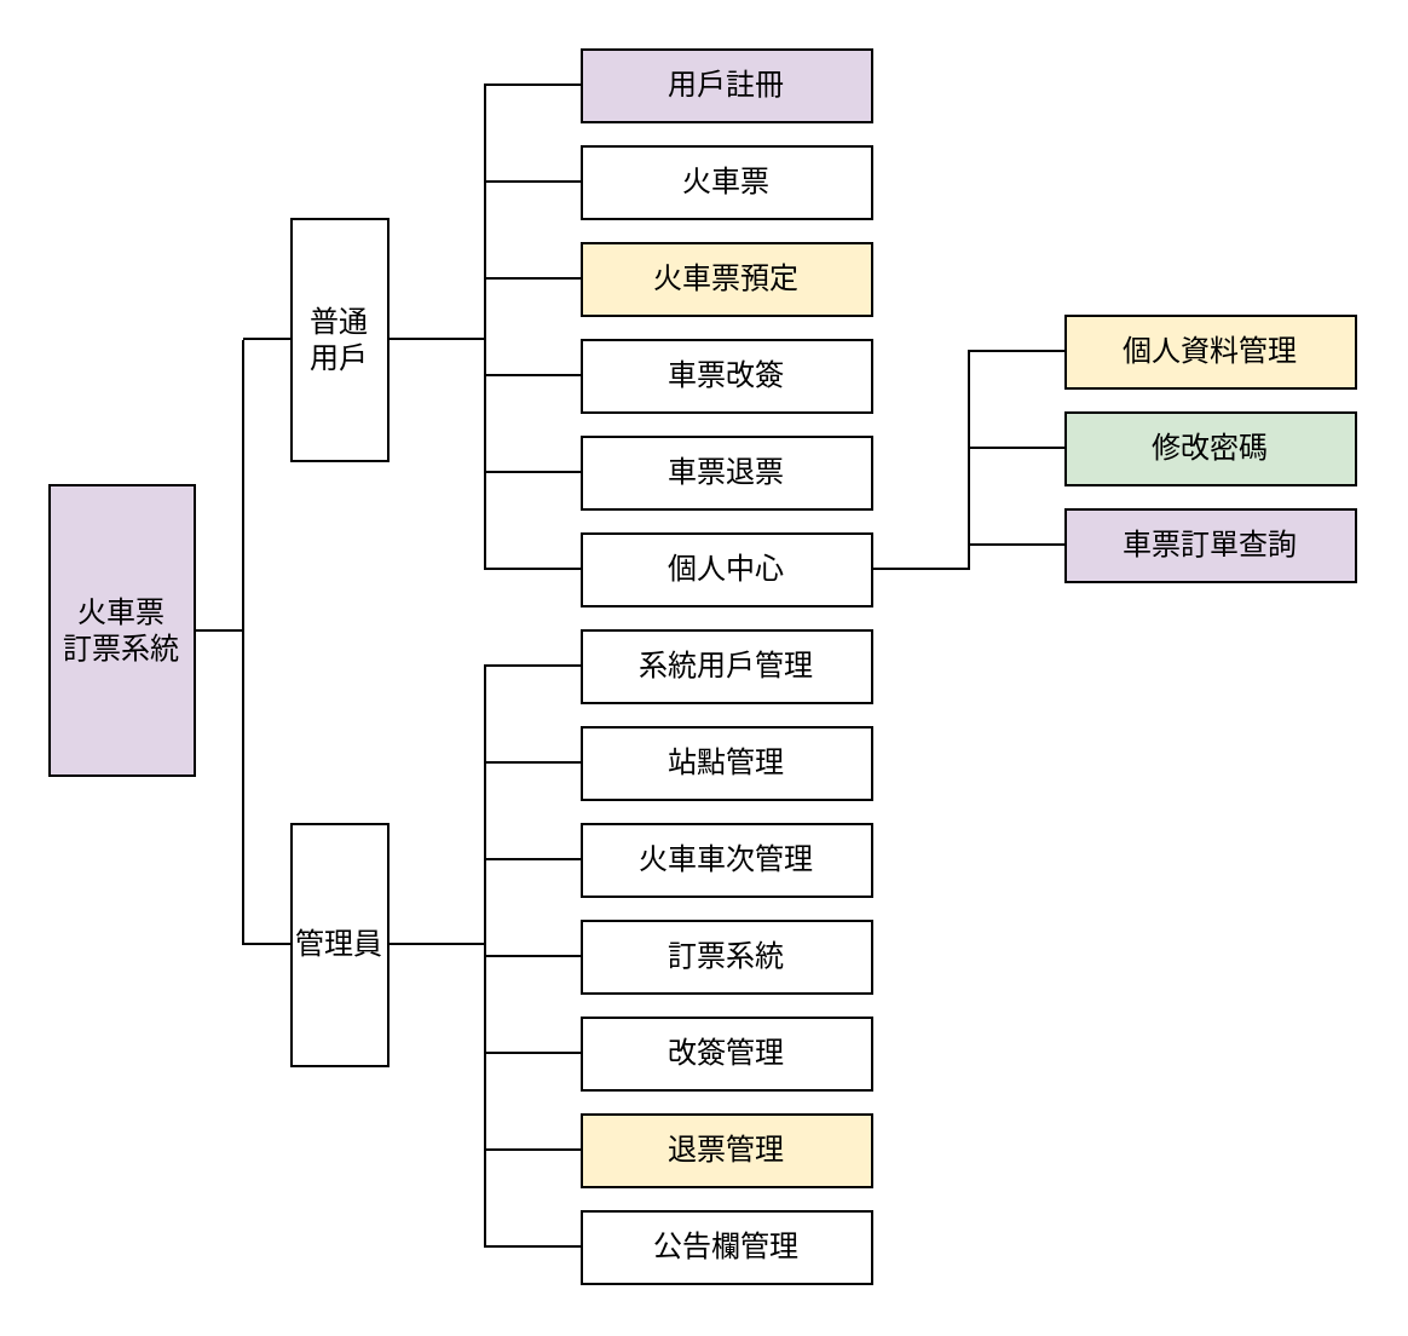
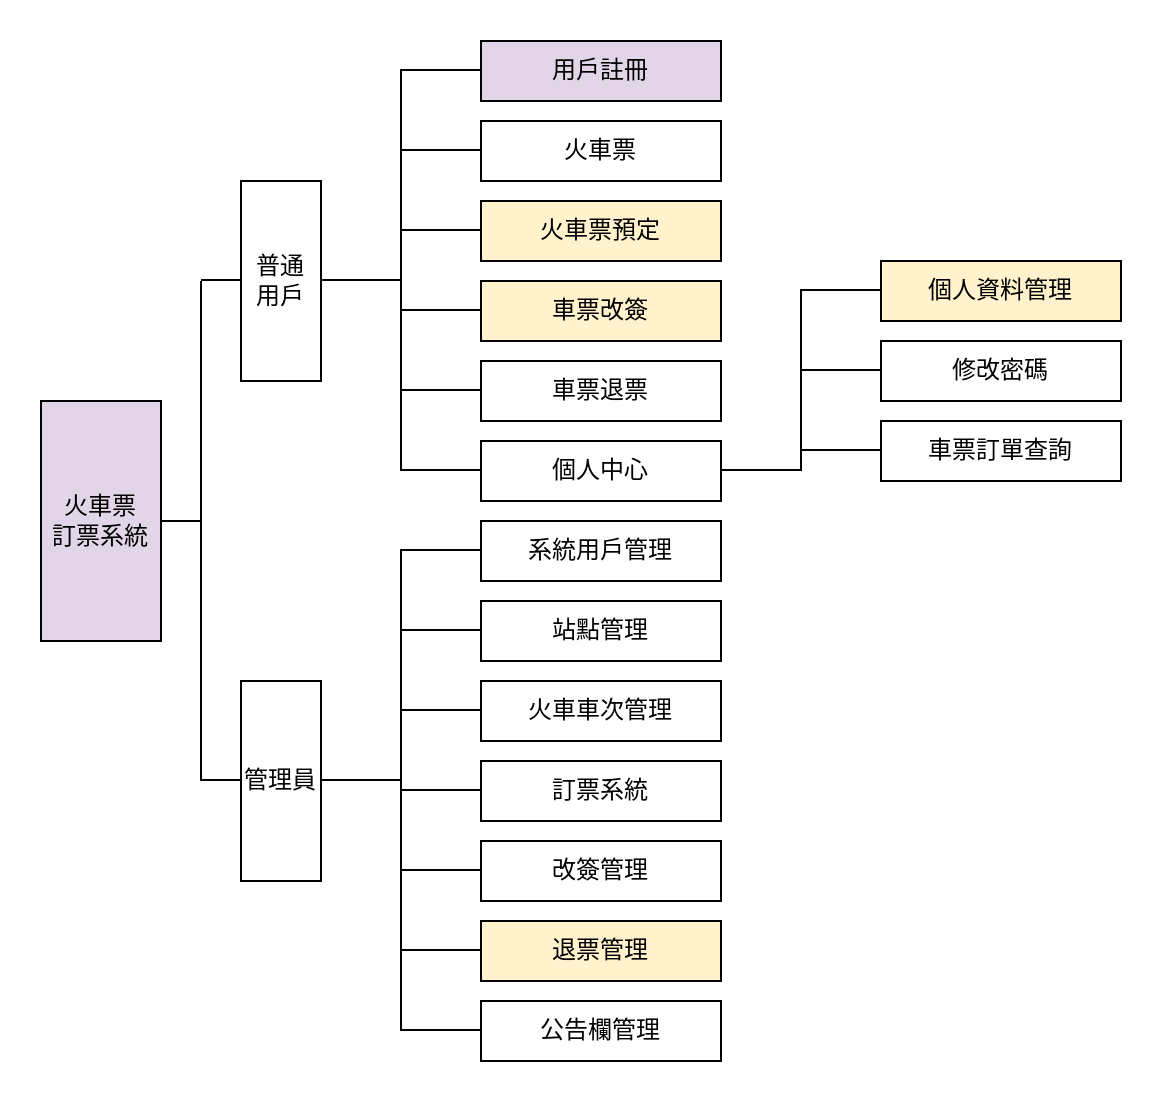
  <mxCell id="0" />
  <mxCell id="1" parent="0" />
  <mxCell id="2" value="用戶註冊" style="rounded=0;whiteSpace=wrap;html=1;fillColor=#e1d5e7;" vertex="1" parent="1"><mxGeometry x="240" y="20" width="120" height="30" as="geometry" /></mxCell>
  <mxCell id="3" value="火車票" style="rounded=0;whiteSpace=wrap;html=1;" vertex="1" parent="1"><mxGeometry x="240" y="60" width="120" height="30" as="geometry" /></mxCell>
  <mxCell id="4" value="退票管理" style="rounded=0;whiteSpace=wrap;html=1;fillColor=#fff2cc;" vertex="1" parent="1"><mxGeometry x="240" y="460" width="120" height="30" as="geometry" /></mxCell>
- <mxCell id="5" value="車票改簽" style="rounded=0;whiteSpace=wrap;html=1;" vertex="1" parent="1"><mxGeometry x="240" y="140" width="120" height="30" as="geometry" /></mxCell>
+ <mxCell id="5" value="車票改簽" style="rounded=0;whiteSpace=wrap;html=1;fillColor=#fff2cc;" vertex="1" parent="1"><mxGeometry x="240" y="140" width="120" height="30" as="geometry" /></mxCell>
  <mxCell id="6" value="火車票預定" style="rounded=0;whiteSpace=wrap;html=1;fillColor=#fff2cc;" vertex="1" parent="1"><mxGeometry x="240" y="100" width="120" height="30" as="geometry" /></mxCell>
  <mxCell id="7" value="車票退票" style="rounded=0;whiteSpace=wrap;html=1;" vertex="1" parent="1"><mxGeometry x="240" y="180" width="120" height="30" as="geometry" /></mxCell>
  <mxCell id="8" value="個人中心" style="rounded=0;whiteSpace=wrap;html=1;" vertex="1" parent="1"><mxGeometry x="240" y="220" width="120" height="30" as="geometry" /></mxCell>
  <mxCell id="9" value="系統用戶管理" style="rounded=0;whiteSpace=wrap;html=1;" vertex="1" parent="1"><mxGeometry x="240" y="260" width="120" height="30" as="geometry" /></mxCell>
  <mxCell id="10" value="站點管理" style="rounded=0;whiteSpace=wrap;html=1;" vertex="1" parent="1"><mxGeometry x="240" y="300" width="120" height="30" as="geometry" /></mxCell>
  <mxCell id="11" value="改簽管理" style="rounded=0;whiteSpace=wrap;html=1;" vertex="1" parent="1"><mxGeometry x="240" y="420" width="120" height="30" as="geometry" /></mxCell>
  <mxCell id="12" value="火車車次管理" style="rounded=0;whiteSpace=wrap;html=1;" vertex="1" parent="1"><mxGeometry x="240" y="340" width="120" height="30" as="geometry" /></mxCell>
  <mxCell id="13" value="訂票系統" style="rounded=0;whiteSpace=wrap;html=1;" vertex="1" parent="1"><mxGeometry x="240" y="380" width="120" height="30" as="geometry" /></mxCell>
  <mxCell id="14" value="公告欄管理" style="rounded=0;whiteSpace=wrap;html=1;" vertex="1" parent="1"><mxGeometry x="240" y="500" width="120" height="30" as="geometry" /></mxCell>
- <mxCell id="15" value="修改密碼" style="rounded=0;whiteSpace=wrap;html=1;fillColor=#d5e8d4;" vertex="1" parent="1"><mxGeometry x="440" y="170" width="120" height="30" as="geometry" /></mxCell>
+ <mxCell id="15" value="修改密碼" style="rounded=0;whiteSpace=wrap;html=1;" vertex="1" parent="1"><mxGeometry x="440" y="170" width="120" height="30" as="geometry" /></mxCell>
  <mxCell id="16" value="個人資料管理" style="rounded=0;whiteSpace=wrap;html=1;fillColor=#fff2cc;" vertex="1" parent="1"><mxGeometry x="440" y="130" width="120" height="30" as="geometry" /></mxCell>
- <mxCell id="17" value="車票訂單查詢" style="rounded=0;whiteSpace=wrap;html=1;fillColor=#e1d5e7;" vertex="1" parent="1"><mxGeometry x="440" y="210" width="120" height="30" as="geometry" /></mxCell>
+ <mxCell id="17" value="車票訂單查詢" style="rounded=0;whiteSpace=wrap;html=1;" vertex="1" parent="1"><mxGeometry x="440" y="210" width="120" height="30" as="geometry" /></mxCell>
  <mxCell id="18" value="普通&lt;br&gt;用戶" style="rounded=0;whiteSpace=wrap;html=1;direction=south;" vertex="1" parent="1"><mxGeometry x="120" y="90" width="40" height="100" as="geometry" /></mxCell>
  <mxCell id="19" value="管理員" style="rounded=0;whiteSpace=wrap;html=1;direction=south;" vertex="1" parent="1"><mxGeometry x="120" y="340" width="40" height="100" as="geometry" /></mxCell>
  <mxCell id="20" value="火車票&lt;br&gt;訂票系統" style="rounded=0;whiteSpace=wrap;html=1;direction=south;fillColor=#e1d5e7;" vertex="1" parent="1"><mxGeometry x="20" y="200" width="60" height="120" as="geometry" /></mxCell>
  <mxCell id="21" value="" style="endArrow=none;html=1;rounded=0;" edge="1" parent="1"><mxGeometry width="50" height="50" relative="1" as="geometry"><mxPoint x="80" y="260" as="sourcePoint" /><mxPoint x="100" y="260" as="targetPoint" /></mxGeometry></mxCell>
  <mxCell id="22" value="" style="endArrow=none;html=1;rounded=0;" edge="1" parent="1"><mxGeometry width="50" height="50" relative="1" as="geometry"><mxPoint x="100" y="389.5" as="sourcePoint" /><mxPoint x="120" y="389.5" as="targetPoint" /></mxGeometry></mxCell>
  <mxCell id="23" value="" style="endArrow=none;html=1;rounded=0;" edge="1" parent="1"><mxGeometry width="50" height="50" relative="1" as="geometry"><mxPoint x="100" y="139.5" as="sourcePoint" /><mxPoint x="120" y="139.5" as="targetPoint" /></mxGeometry></mxCell>
  <mxCell id="24" value="" style="endArrow=none;html=1;rounded=0;" edge="1" parent="1"><mxGeometry width="50" height="50" relative="1" as="geometry"><mxPoint x="160" y="139.5" as="sourcePoint" /><mxPoint x="200" y="139.5" as="targetPoint" /></mxGeometry></mxCell>
  <mxCell id="25" value="" style="endArrow=none;html=1;rounded=0;" edge="1" parent="1"><mxGeometry width="50" height="50" relative="1" as="geometry"><mxPoint x="200" y="34.5" as="sourcePoint" /><mxPoint x="240" y="34.5" as="targetPoint" /></mxGeometry></mxCell>
  <mxCell id="26" value="" style="endArrow=none;html=1;rounded=0;" edge="1" parent="1"><mxGeometry width="50" height="50" relative="1" as="geometry"><mxPoint x="200" y="74.5" as="sourcePoint" /><mxPoint x="240" y="74.5" as="targetPoint" /></mxGeometry></mxCell>
  <mxCell id="27" value="" style="endArrow=none;html=1;rounded=0;" edge="1" parent="1"><mxGeometry width="50" height="50" relative="1" as="geometry"><mxPoint x="200" y="114.5" as="sourcePoint" /><mxPoint x="240" y="114.5" as="targetPoint" /></mxGeometry></mxCell>
  <mxCell id="28" value="" style="endArrow=none;html=1;rounded=0;" edge="1" parent="1"><mxGeometry width="50" height="50" relative="1" as="geometry"><mxPoint x="200" y="154.5" as="sourcePoint" /><mxPoint x="240" y="154.5" as="targetPoint" /></mxGeometry></mxCell>
  <mxCell id="29" value="" style="endArrow=none;html=1;rounded=0;" edge="1" parent="1"><mxGeometry width="50" height="50" relative="1" as="geometry"><mxPoint x="200" y="234.5" as="sourcePoint" /><mxPoint x="240" y="234.5" as="targetPoint" /></mxGeometry></mxCell>
  <mxCell id="30" value="" style="endArrow=none;html=1;rounded=0;" edge="1" parent="1"><mxGeometry width="50" height="50" relative="1" as="geometry"><mxPoint x="200" y="194.5" as="sourcePoint" /><mxPoint x="240" y="194.5" as="targetPoint" /></mxGeometry></mxCell>
  <mxCell id="31" value="" style="endArrow=none;html=1;rounded=0;" edge="1" parent="1"><mxGeometry width="50" height="50" relative="1" as="geometry"><mxPoint x="200" y="274.5" as="sourcePoint" /><mxPoint x="240" y="274.5" as="targetPoint" /></mxGeometry></mxCell>
  <mxCell id="32" value="" style="endArrow=none;html=1;rounded=0;" edge="1" parent="1"><mxGeometry width="50" height="50" relative="1" as="geometry"><mxPoint x="200" y="314.5" as="sourcePoint" /><mxPoint x="240" y="314.5" as="targetPoint" /></mxGeometry></mxCell>
  <mxCell id="33" value="" style="endArrow=none;html=1;rounded=0;" edge="1" parent="1"><mxGeometry width="50" height="50" relative="1" as="geometry"><mxPoint x="200" y="354.5" as="sourcePoint" /><mxPoint x="240" y="354.5" as="targetPoint" /></mxGeometry></mxCell>
  <mxCell id="34" value="" style="endArrow=none;html=1;rounded=0;" edge="1" parent="1"><mxGeometry width="50" height="50" relative="1" as="geometry"><mxPoint x="200" y="394.5" as="sourcePoint" /><mxPoint x="240" y="394.5" as="targetPoint" /></mxGeometry></mxCell>
  <mxCell id="35" value="" style="endArrow=none;html=1;rounded=0;" edge="1" parent="1"><mxGeometry width="50" height="50" relative="1" as="geometry"><mxPoint x="200" y="434.5" as="sourcePoint" /><mxPoint x="240" y="434.5" as="targetPoint" /></mxGeometry></mxCell>
  <mxCell id="36" value="" style="endArrow=none;html=1;rounded=0;" edge="1" parent="1"><mxGeometry width="50" height="50" relative="1" as="geometry"><mxPoint x="200" y="474.5" as="sourcePoint" /><mxPoint x="240" y="474.5" as="targetPoint" /></mxGeometry></mxCell>
  <mxCell id="37" value="" style="endArrow=none;html=1;rounded=0;" edge="1" parent="1"><mxGeometry width="50" height="50" relative="1" as="geometry"><mxPoint x="200" y="514.5" as="sourcePoint" /><mxPoint x="240" y="514.5" as="targetPoint" /></mxGeometry></mxCell>
  <mxCell id="38" value="" style="endArrow=none;html=1;rounded=0;" edge="1" parent="1"><mxGeometry width="50" height="50" relative="1" as="geometry"><mxPoint x="400" y="144.5" as="sourcePoint" /><mxPoint x="440" y="144.5" as="targetPoint" /></mxGeometry></mxCell>
  <mxCell id="39" value="" style="endArrow=none;html=1;rounded=0;" edge="1" parent="1"><mxGeometry width="50" height="50" relative="1" as="geometry"><mxPoint x="400" y="184.5" as="sourcePoint" /><mxPoint x="440" y="184.5" as="targetPoint" /></mxGeometry></mxCell>
  <mxCell id="40" value="" style="endArrow=none;html=1;rounded=0;" edge="1" parent="1"><mxGeometry width="50" height="50" relative="1" as="geometry"><mxPoint x="400" y="224.5" as="sourcePoint" /><mxPoint x="440" y="224.5" as="targetPoint" /></mxGeometry></mxCell>
  <mxCell id="41" value="" style="endArrow=none;html=1;rounded=0;" edge="1" parent="1"><mxGeometry width="50" height="50" relative="1" as="geometry"><mxPoint x="360" y="234.5" as="sourcePoint" /><mxPoint x="400" y="234.5" as="targetPoint" /></mxGeometry></mxCell>
  <mxCell id="42" value="" style="endArrow=none;html=1;rounded=0;endSize=6;" edge="1" parent="1"><mxGeometry width="50" height="50" relative="1" as="geometry"><mxPoint x="400" y="235" as="sourcePoint" /><mxPoint x="400" y="144" as="targetPoint" /></mxGeometry></mxCell>
  <mxCell id="43" value="" style="endArrow=none;html=1;rounded=0;endSize=6;" edge="1" parent="1"><mxGeometry width="50" height="50" relative="1" as="geometry"><mxPoint x="200" y="235" as="sourcePoint" /><mxPoint x="200" y="34" as="targetPoint" /></mxGeometry></mxCell>
  <mxCell id="44" value="" style="endArrow=none;html=1;rounded=0;endSize=6;" edge="1" parent="1"><mxGeometry width="50" height="50" relative="1" as="geometry"><mxPoint x="200" y="515" as="sourcePoint" /><mxPoint x="200" y="274" as="targetPoint" /></mxGeometry></mxCell>
  <mxCell id="45" value="" style="endArrow=none;html=1;rounded=0;" edge="1" parent="1"><mxGeometry width="50" height="50" relative="1" as="geometry"><mxPoint x="160" y="389.5" as="sourcePoint" /><mxPoint x="200" y="389.5" as="targetPoint" /></mxGeometry></mxCell>
  <mxCell id="46" value="" style="endArrow=none;html=1;rounded=0;" edge="1" parent="1"><mxGeometry width="50" height="50" relative="1" as="geometry"><mxPoint x="100" y="390" as="sourcePoint" /><mxPoint x="100" y="140" as="targetPoint" /></mxGeometry></mxCell>
